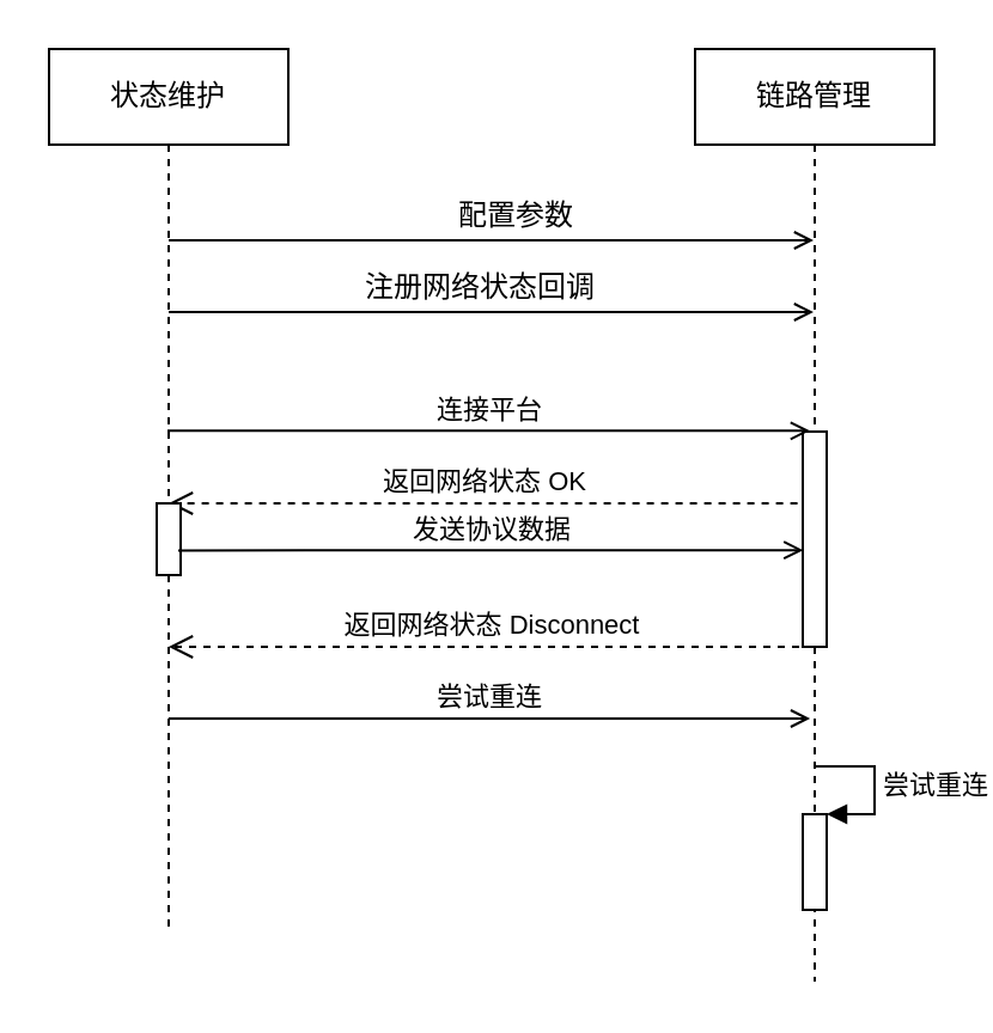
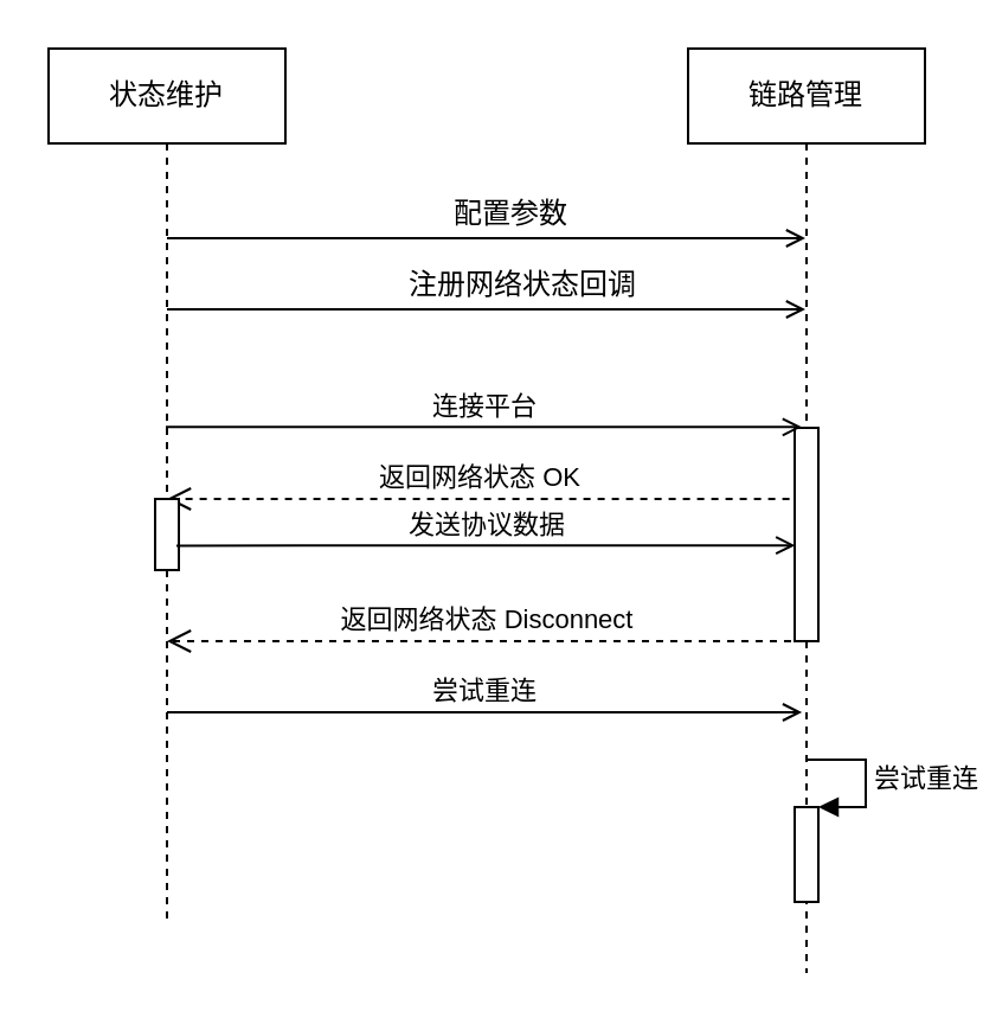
  <mxCell id="0" />
  <mxCell id="1" parent="0" />
  <mxCell id="2" value="状态维护" style="shape=umlLifeline;perimeter=lifelinePerimeter;whiteSpace=wrap;html=1;container=1;collapsible=0;recursiveResize=0;outlineConnect=0;" vertex="1" parent="1"><mxGeometry x="20" y="20" width="100" height="370" as="geometry" /></mxCell>
  <mxCell id="3" value="" style="html=1;verticalAlign=bottom;labelBackgroundColor=none;endArrow=open;endFill=0;" edge="1" parent="2" target="6"><mxGeometry width="160" relative="1" as="geometry"><mxPoint x="50" y="80" as="sourcePoint" /><mxPoint x="210" y="80" as="targetPoint" /></mxGeometry></mxCell>
  <mxCell id="4" value="返回网络状态 OK" style="html=1;verticalAlign=bottom;endArrow=open;dashed=1;endSize=8;exitX=-0.22;exitY=0.333;exitDx=0;exitDy=0;exitPerimeter=0;" edge="1" parent="2" source="7"><mxGeometry relative="1" as="geometry"><mxPoint x="310" y="190" as="sourcePoint" /><mxPoint x="50" y="190" as="targetPoint" /></mxGeometry></mxCell>
  <mxCell id="5" value="" style="html=1;points=[];perimeter=orthogonalPerimeter;" vertex="1" parent="2"><mxGeometry x="45" y="190" width="10" height="30" as="geometry" /></mxCell>
  <mxCell id="6" value="链路管理" style="shape=umlLifeline;perimeter=lifelinePerimeter;whiteSpace=wrap;html=1;container=1;collapsible=0;recursiveResize=0;outlineConnect=0;" vertex="1" parent="1"><mxGeometry x="290" y="20" width="100" height="390" as="geometry" /></mxCell>
  <mxCell id="7" value="" style="html=1;points=[];perimeter=orthogonalPerimeter;" vertex="1" parent="6"><mxGeometry x="45" y="160" width="10" height="90" as="geometry" /></mxCell>
  <mxCell id="8" value="" style="html=1;points=[];perimeter=orthogonalPerimeter;" vertex="1" parent="6"><mxGeometry x="45" y="320" width="10" height="40" as="geometry" /></mxCell>
  <mxCell id="9" value="尝试重连" style="edgeStyle=orthogonalEdgeStyle;html=1;align=left;spacingLeft=2;endArrow=block;rounded=0;entryX=1;entryY=0;" edge="1" target="8" parent="6"><mxGeometry relative="1" as="geometry"><mxPoint x="50" y="300" as="sourcePoint" /><Array as="points"><mxPoint x="75" y="300" /></Array></mxGeometry></mxCell>
  <mxCell id="10" value="连接平台" style="html=1;verticalAlign=bottom;labelBackgroundColor=none;endArrow=open;endFill=0;entryX=0.3;entryY=-0.004;entryDx=0;entryDy=0;entryPerimeter=0;" edge="1" parent="1" source="2" target="7"><mxGeometry width="160" relative="1" as="geometry"><mxPoint x="70" y="130" as="sourcePoint" /><mxPoint x="330" y="130" as="targetPoint" /></mxGeometry></mxCell>
  <mxCell id="11" value="配置参数" style="text;html=1;align=center;verticalAlign=middle;resizable=0;points=[];autosize=1;strokeColor=none;fillColor=none;" vertex="1" parent="1"><mxGeometry x="185" y="80" width="60" height="20" as="geometry" /></mxCell>
  <mxCell id="12" value="" style="html=1;verticalAlign=bottom;labelBackgroundColor=none;endArrow=open;endFill=0;" edge="1" parent="1"><mxGeometry width="160" relative="1" as="geometry"><mxPoint x="70" y="130" as="sourcePoint" /><mxPoint x="339.5" y="130" as="targetPoint" /></mxGeometry></mxCell>
- <mxCell id="13" value="注册网络状态回调" style="text;html=1;align=center;verticalAlign=middle;resizable=0;points=[];autosize=1;strokeColor=none;fillColor=none;" vertex="1" parent="1"><mxGeometry x="145" y="110" width="110" height="20" as="geometry" /></mxCell>
+ <mxCell id="13" value="注册网络状态回调" style="text;html=1;align=center;verticalAlign=middle;resizable=0;points=[];autosize=1;strokeColor=none;fillColor=none;" vertex="1" parent="1"><mxGeometry x="165" y="110" width="110" height="20" as="geometry" /></mxCell>
  <mxCell id="14" value="发送协议数据" style="html=1;verticalAlign=bottom;labelBackgroundColor=none;endArrow=open;endFill=0;exitX=0.9;exitY=0.657;exitDx=0;exitDy=0;exitPerimeter=0;entryX=0.02;entryY=0.551;entryDx=0;entryDy=0;entryPerimeter=0;" edge="1" parent="1" source="5" target="7"><mxGeometry width="160" relative="1" as="geometry"><mxPoint x="80" y="230" as="sourcePoint" /><mxPoint x="330" y="230" as="targetPoint" /></mxGeometry></mxCell>
  <mxCell id="15" value="返回网络状态 Disconnect" style="html=1;verticalAlign=bottom;endArrow=open;dashed=1;endSize=8;" edge="1" parent="1" source="6"><mxGeometry relative="1" as="geometry"><mxPoint x="330" y="270" as="sourcePoint" /><mxPoint x="70" y="270" as="targetPoint" /></mxGeometry></mxCell>
  <mxCell id="16" value="尝试重连" style="html=1;verticalAlign=bottom;labelBackgroundColor=none;endArrow=open;endFill=0;entryX=0.3;entryY=-0.004;entryDx=0;entryDy=0;entryPerimeter=0;" edge="1" parent="1"><mxGeometry width="160" relative="1" as="geometry"><mxPoint x="69.999" y="300" as="sourcePoint" /><mxPoint x="338.07" y="300" as="targetPoint" /></mxGeometry></mxCell>
